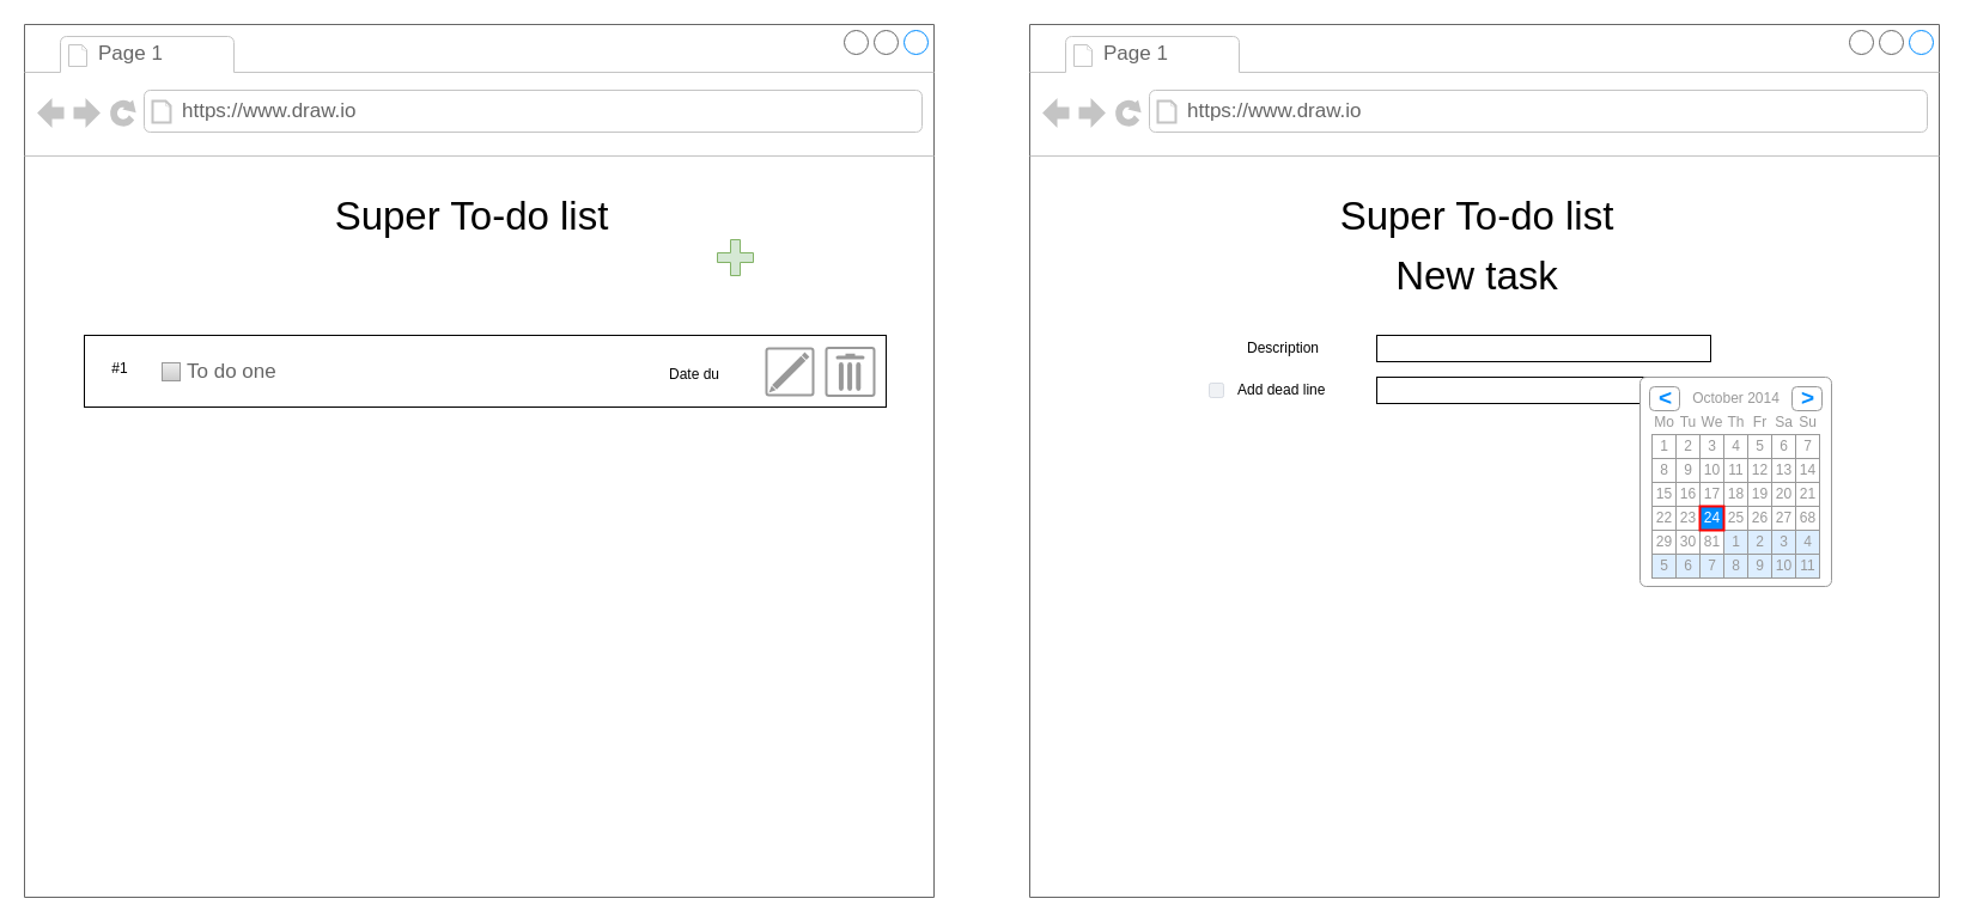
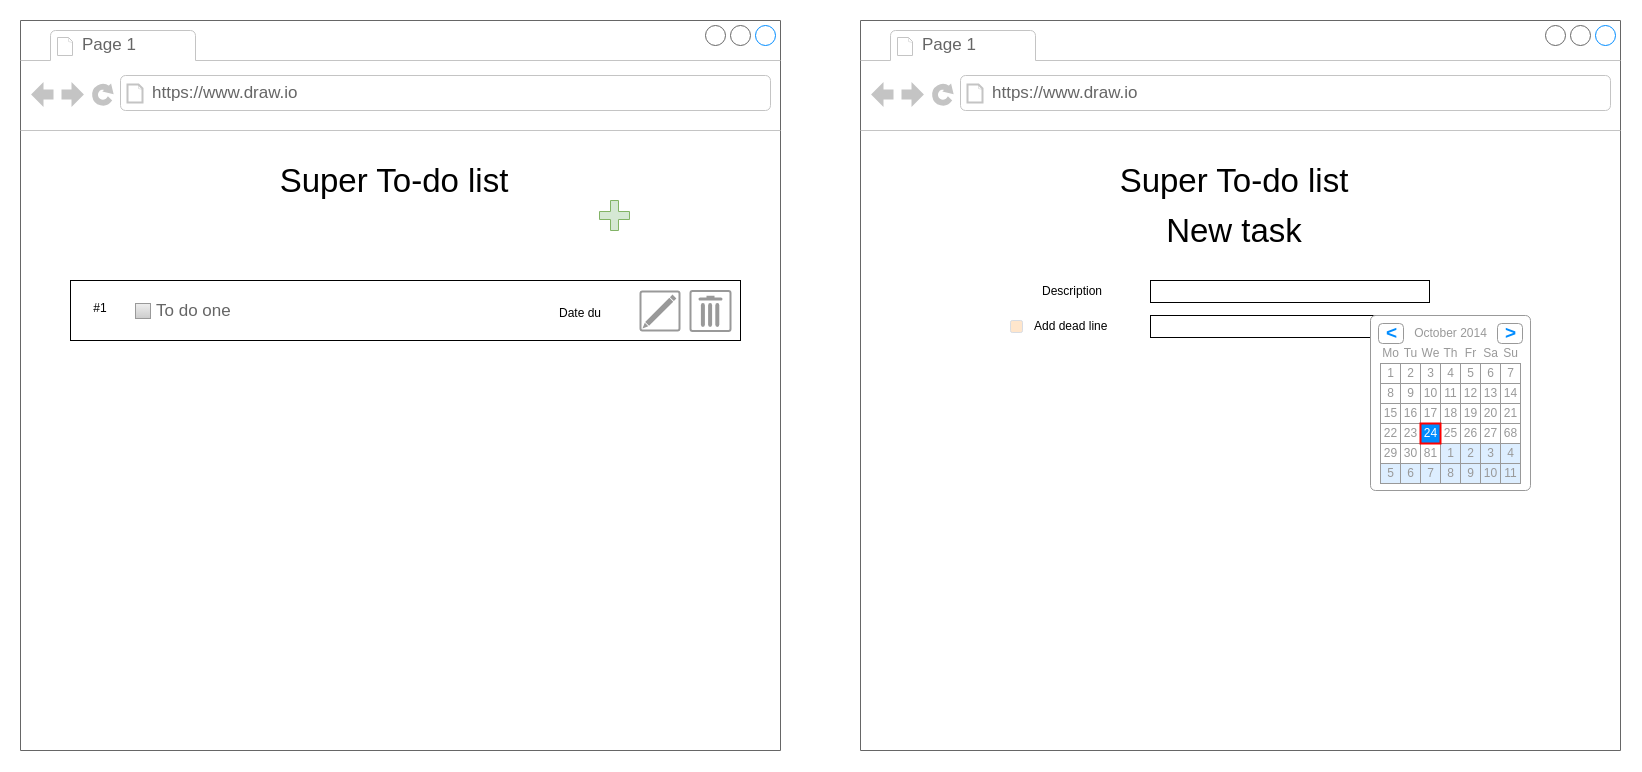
  <mxCell id="0" />
  <mxCell id="1" parent="0" />
  <mxCell id="2" value="" style="strokeWidth=1;shadow=0;dashed=0;align=center;html=1;shape=mxgraph.mockup.containers.browserWindow;rSize=0;strokeColor=#666666;strokeColor2=#008cff;strokeColor3=#c4c4c4;mainText=,;recursiveResize=0;" parent="1" vertex="1"><mxGeometry x="20" y="20" width="760" height="730" as="geometry" /></mxCell>
  <mxCell id="3" value="Page 1" style="strokeWidth=1;shadow=0;dashed=0;align=center;html=1;shape=mxgraph.mockup.containers.anchor;fontSize=17;fontColor=#666666;align=left;" parent="2" vertex="1"><mxGeometry x="60" y="12" width="110" height="26" as="geometry" /></mxCell>
  <mxCell id="4" value="https://www.draw.io" style="strokeWidth=1;shadow=0;dashed=0;align=center;html=1;shape=mxgraph.mockup.containers.anchor;rSize=0;fontSize=17;fontColor=#666666;align=left;" parent="2" vertex="1"><mxGeometry x="130" y="60" width="250" height="26" as="geometry" /></mxCell>
  <mxCell id="5" value="&lt;font style=&quot;font-size: 33px&quot;&gt;Super To-do list&lt;/font&gt;" style="text;html=1;strokeColor=none;fillColor=none;align=center;verticalAlign=middle;whiteSpace=wrap;rounded=0;" parent="2" vertex="1"><mxGeometry x="139" y="140" width="470" height="40" as="geometry" /></mxCell>
  <mxCell id="6" value="" style="shape=cross;whiteSpace=wrap;html=1;size=0.267;fillColor=#d5e8d4;strokeColor=#82b366;" parent="2" vertex="1"><mxGeometry x="579" y="180" width="30" height="30" as="geometry" /></mxCell>
  <mxCell id="7" value="" style="rounded=0;whiteSpace=wrap;html=1;" parent="2" vertex="1"><mxGeometry x="50" y="260" width="670" height="60" as="geometry" /></mxCell>
  <mxCell id="8" value="To do one" style="strokeWidth=1;shadow=0;dashed=0;align=center;html=1;shape=mxgraph.mockup.forms.rrect;rSize=0;fillColor=#eeeeee;strokeColor=#999999;gradientColor=#cccccc;align=left;spacingLeft=4;fontSize=17;fontColor=#666666;labelPosition=right;" parent="2" vertex="1"><mxGeometry x="115" y="283" width="15" height="15" as="geometry" /></mxCell>
  <mxCell id="9" value="" style="strokeColor=#999999;verticalLabelPosition=bottom;shadow=0;dashed=0;verticalAlign=top;strokeWidth=2;html=1;shape=mxgraph.mockup.misc.trashcanIcon;" parent="2" vertex="1"><mxGeometry x="670" y="270.5" width="40" height="40" as="geometry" /></mxCell>
  <mxCell id="10" value="" style="strokeColor=#999999;verticalLabelPosition=bottom;shadow=0;dashed=0;verticalAlign=top;strokeWidth=2;html=1;shape=mxgraph.mockup.misc.editIcon;" parent="2" vertex="1"><mxGeometry x="620" y="271" width="39" height="39" as="geometry" /></mxCell>
  <mxCell id="11" value="#1" style="text;html=1;strokeColor=none;fillColor=none;align=center;verticalAlign=middle;whiteSpace=wrap;rounded=0;" parent="2" vertex="1"><mxGeometry x="60" y="278" width="40" height="20" as="geometry" /></mxCell>
  <mxCell id="12" value="Date du" style="text;html=1;strokeColor=none;fillColor=none;align=center;verticalAlign=middle;whiteSpace=wrap;rounded=0;" parent="2" vertex="1"><mxGeometry x="530" y="283" width="60" height="20" as="geometry" /></mxCell>
  <mxCell id="13" value="" style="strokeWidth=1;shadow=0;dashed=0;align=left;html=1;shape=mxgraph.mockup.containers.browserWindow;rSize=0;strokeColor=#666666;strokeColor2=#008cff;strokeColor3=#c4c4c4;mainText=,;recursiveResize=0;" vertex="1" parent="1"><mxGeometry x="860" y="20" width="760" height="730" as="geometry" /></mxCell>
  <mxCell id="14" value="Page 1" style="strokeWidth=1;shadow=0;dashed=0;align=center;html=1;shape=mxgraph.mockup.containers.anchor;fontSize=17;fontColor=#666666;align=left;" vertex="1" parent="13"><mxGeometry x="60" y="12" width="110" height="26" as="geometry" /></mxCell>
  <mxCell id="15" value="https://www.draw.io" style="strokeWidth=1;shadow=0;dashed=0;align=center;html=1;shape=mxgraph.mockup.containers.anchor;rSize=0;fontSize=17;fontColor=#666666;align=left;" vertex="1" parent="13"><mxGeometry x="130" y="60" width="250" height="26" as="geometry" /></mxCell>
  <mxCell id="16" value="&lt;font style=&quot;font-size: 33px&quot;&gt;Super To-do list&lt;/font&gt;" style="text;html=1;strokeColor=none;fillColor=none;align=center;verticalAlign=middle;whiteSpace=wrap;rounded=0;" vertex="1" parent="13"><mxGeometry x="139" y="140" width="470" height="40" as="geometry" /></mxCell>
  <mxCell id="17" value="" style="rounded=0;whiteSpace=wrap;html=1;" vertex="1" parent="13"><mxGeometry x="290" y="260" width="279" height="22" as="geometry" /></mxCell>
  <mxCell id="18" value="&lt;font style=&quot;font-size: 33px&quot;&gt;New task&lt;/font&gt;" style="text;html=1;strokeColor=none;fillColor=none;align=center;verticalAlign=middle;whiteSpace=wrap;rounded=0;" vertex="1" parent="13"><mxGeometry x="139" y="190" width="470" height="40" as="geometry" /></mxCell>
  <mxCell id="19" value="Description" style="text;html=1;strokeColor=none;fillColor=none;align=left;verticalAlign=middle;whiteSpace=wrap;rounded=0;" vertex="1" parent="13"><mxGeometry x="180" y="261" width="90" height="20" as="geometry" /></mxCell>
  <mxCell id="20" value="" style="rounded=0;whiteSpace=wrap;html=1;" vertex="1" parent="13"><mxGeometry x="290" y="295" width="279" height="22" as="geometry" /></mxCell>
  <mxCell id="21" value="" style="strokeWidth=1;shadow=0;dashed=0;align=center;html=1;shape=mxgraph.mockup.forms.rrect;rSize=5;strokeColor=#999999;fillColor=#ffffff;" vertex="1" parent="13"><mxGeometry x="510" y="295" width="160" height="175" as="geometry" /></mxCell>
  <mxCell id="22" value="October 2014" style="strokeWidth=1;shadow=0;dashed=0;align=center;html=1;shape=mxgraph.mockup.forms.anchor;fontColor=#999999;" vertex="1" parent="21"><mxGeometry x="30" y="8" width="100" height="20" as="geometry" /></mxCell>
  <mxCell id="23" value="&lt;" style="strokeWidth=1;shadow=0;dashed=0;align=center;html=1;shape=mxgraph.mockup.forms.rrect;rSize=4;strokeColor=#999999;fontColor=#008cff;fontSize=19;fontStyle=1;" vertex="1" parent="21"><mxGeometry x="8" y="8" width="25" height="20" as="geometry" /></mxCell>
  <mxCell id="24" value="&gt;" style="strokeWidth=1;shadow=0;dashed=0;align=center;html=1;shape=mxgraph.mockup.forms.rrect;rSize=4;strokeColor=#999999;fontColor=#008cff;fontSize=19;fontStyle=1;" vertex="1" parent="21"><mxGeometry x="127" y="8" width="25" height="20" as="geometry" /></mxCell>
  <mxCell id="25" value="Mo" style="strokeWidth=1;shadow=0;dashed=0;align=center;html=1;shape=mxgraph.mockup.forms.anchor;fontColor=#999999;" vertex="1" parent="21"><mxGeometry x="10" y="28" width="20" height="20" as="geometry" /></mxCell>
  <mxCell id="26" value="Tu" style="strokeWidth=1;shadow=0;dashed=0;align=center;html=1;shape=mxgraph.mockup.forms.anchor;fontColor=#999999;" vertex="1" parent="21"><mxGeometry x="30" y="28" width="20" height="20" as="geometry" /></mxCell>
  <mxCell id="27" value="We" style="strokeWidth=1;shadow=0;dashed=0;align=center;html=1;shape=mxgraph.mockup.forms.anchor;fontColor=#999999;" vertex="1" parent="21"><mxGeometry x="50" y="28" width="20" height="20" as="geometry" /></mxCell>
  <mxCell id="28" value="Th" style="strokeWidth=1;shadow=0;dashed=0;align=center;html=1;shape=mxgraph.mockup.forms.anchor;fontColor=#999999;" vertex="1" parent="21"><mxGeometry x="70" y="28" width="20" height="20" as="geometry" /></mxCell>
  <mxCell id="29" value="Fr" style="strokeWidth=1;shadow=0;dashed=0;align=center;html=1;shape=mxgraph.mockup.forms.anchor;fontColor=#999999;" vertex="1" parent="21"><mxGeometry x="90" y="28" width="20" height="20" as="geometry" /></mxCell>
  <mxCell id="30" value="Sa" style="strokeWidth=1;shadow=0;dashed=0;align=center;html=1;shape=mxgraph.mockup.forms.anchor;fontColor=#999999;" vertex="1" parent="21"><mxGeometry x="110" y="28" width="20" height="20" as="geometry" /></mxCell>
  <mxCell id="31" value="Su" style="strokeWidth=1;shadow=0;dashed=0;align=center;html=1;shape=mxgraph.mockup.forms.anchor;fontColor=#999999;" vertex="1" parent="21"><mxGeometry x="130" y="28" width="20" height="20" as="geometry" /></mxCell>
  <mxCell id="32" value="1" style="strokeWidth=1;shadow=0;dashed=0;align=center;html=1;shape=mxgraph.mockup.forms.rrect;rSize=0;strokeColor=#999999;fontColor=#999999;" vertex="1" parent="21"><mxGeometry x="10" y="48" width="20" height="20" as="geometry" /></mxCell>
  <mxCell id="33" value="2" style="strokeWidth=1;shadow=0;dashed=0;align=center;html=1;shape=mxgraph.mockup.forms.rrect;rSize=0;strokeColor=#999999;fontColor=#999999;" vertex="1" parent="21"><mxGeometry x="30" y="48" width="20" height="20" as="geometry" /></mxCell>
  <mxCell id="34" value="3" style="strokeWidth=1;shadow=0;dashed=0;align=center;html=1;shape=mxgraph.mockup.forms.rrect;rSize=0;strokeColor=#999999;fontColor=#999999;" vertex="1" parent="21"><mxGeometry x="50" y="48" width="20" height="20" as="geometry" /></mxCell>
  <mxCell id="35" value="4" style="strokeWidth=1;shadow=0;dashed=0;align=center;html=1;shape=mxgraph.mockup.forms.rrect;rSize=0;strokeColor=#999999;fontColor=#999999;" vertex="1" parent="21"><mxGeometry x="70" y="48" width="20" height="20" as="geometry" /></mxCell>
  <mxCell id="36" value="5" style="strokeWidth=1;shadow=0;dashed=0;align=center;html=1;shape=mxgraph.mockup.forms.rrect;rSize=0;strokeColor=#999999;fontColor=#999999;" vertex="1" parent="21"><mxGeometry x="90" y="48" width="20" height="20" as="geometry" /></mxCell>
  <mxCell id="37" value="6" style="strokeWidth=1;shadow=0;dashed=0;align=center;html=1;shape=mxgraph.mockup.forms.rrect;rSize=0;strokeColor=#999999;fontColor=#999999;" vertex="1" parent="21"><mxGeometry x="110" y="48" width="20" height="20" as="geometry" /></mxCell>
  <mxCell id="38" value="7" style="strokeWidth=1;shadow=0;dashed=0;align=center;html=1;shape=mxgraph.mockup.forms.rrect;rSize=0;strokeColor=#999999;fontColor=#999999;" vertex="1" parent="21"><mxGeometry x="130" y="48" width="20" height="20" as="geometry" /></mxCell>
  <mxCell id="39" value="8" style="strokeWidth=1;shadow=0;dashed=0;align=center;html=1;shape=mxgraph.mockup.forms.rrect;rSize=0;strokeColor=#999999;fontColor=#999999;" vertex="1" parent="21"><mxGeometry x="10" y="68" width="20" height="20" as="geometry" /></mxCell>
  <mxCell id="40" value="9" style="strokeWidth=1;shadow=0;dashed=0;align=center;html=1;shape=mxgraph.mockup.forms.rrect;rSize=0;strokeColor=#999999;fontColor=#999999;" vertex="1" parent="21"><mxGeometry x="30" y="68" width="20" height="20" as="geometry" /></mxCell>
  <mxCell id="41" value="10" style="strokeWidth=1;shadow=0;dashed=0;align=center;html=1;shape=mxgraph.mockup.forms.rrect;rSize=0;strokeColor=#999999;fontColor=#999999;" vertex="1" parent="21"><mxGeometry x="50" y="68" width="20" height="20" as="geometry" /></mxCell>
  <mxCell id="42" value="11" style="strokeWidth=1;shadow=0;dashed=0;align=center;html=1;shape=mxgraph.mockup.forms.rrect;rSize=0;strokeColor=#999999;fontColor=#999999;" vertex="1" parent="21"><mxGeometry x="70" y="68" width="20" height="20" as="geometry" /></mxCell>
  <mxCell id="43" value="12" style="strokeWidth=1;shadow=0;dashed=0;align=center;html=1;shape=mxgraph.mockup.forms.rrect;rSize=0;strokeColor=#999999;fontColor=#999999;" vertex="1" parent="21"><mxGeometry x="90" y="68" width="20" height="20" as="geometry" /></mxCell>
  <mxCell id="44" value="13" style="strokeWidth=1;shadow=0;dashed=0;align=center;html=1;shape=mxgraph.mockup.forms.rrect;rSize=0;strokeColor=#999999;fontColor=#999999;" vertex="1" parent="21"><mxGeometry x="110" y="68" width="20" height="20" as="geometry" /></mxCell>
  <mxCell id="45" value="14" style="strokeWidth=1;shadow=0;dashed=0;align=center;html=1;shape=mxgraph.mockup.forms.rrect;rSize=0;strokeColor=#999999;fontColor=#999999;" vertex="1" parent="21"><mxGeometry x="130" y="68" width="20" height="20" as="geometry" /></mxCell>
  <mxCell id="46" value="15" style="strokeWidth=1;shadow=0;dashed=0;align=center;html=1;shape=mxgraph.mockup.forms.rrect;rSize=0;strokeColor=#999999;fontColor=#999999;" vertex="1" parent="21"><mxGeometry x="10" y="88" width="20" height="20" as="geometry" /></mxCell>
  <mxCell id="47" value="16" style="strokeWidth=1;shadow=0;dashed=0;align=center;html=1;shape=mxgraph.mockup.forms.rrect;rSize=0;strokeColor=#999999;fontColor=#999999;" vertex="1" parent="21"><mxGeometry x="30" y="88" width="20" height="20" as="geometry" /></mxCell>
  <mxCell id="48" value="17" style="strokeWidth=1;shadow=0;dashed=0;align=center;html=1;shape=mxgraph.mockup.forms.rrect;rSize=0;strokeColor=#999999;fontColor=#999999;" vertex="1" parent="21"><mxGeometry x="50" y="88" width="20" height="20" as="geometry" /></mxCell>
  <mxCell id="49" value="18" style="strokeWidth=1;shadow=0;dashed=0;align=center;html=1;shape=mxgraph.mockup.forms.rrect;rSize=0;strokeColor=#999999;fontColor=#999999;" vertex="1" parent="21"><mxGeometry x="70" y="88" width="20" height="20" as="geometry" /></mxCell>
  <mxCell id="50" value="19" style="strokeWidth=1;shadow=0;dashed=0;align=center;html=1;shape=mxgraph.mockup.forms.rrect;rSize=0;strokeColor=#999999;fontColor=#999999;" vertex="1" parent="21"><mxGeometry x="90" y="88" width="20" height="20" as="geometry" /></mxCell>
  <mxCell id="51" value="20" style="strokeWidth=1;shadow=0;dashed=0;align=center;html=1;shape=mxgraph.mockup.forms.rrect;rSize=0;strokeColor=#999999;fontColor=#999999;" vertex="1" parent="21"><mxGeometry x="110" y="88" width="20" height="20" as="geometry" /></mxCell>
  <mxCell id="52" value="21" style="strokeWidth=1;shadow=0;dashed=0;align=center;html=1;shape=mxgraph.mockup.forms.rrect;rSize=0;strokeColor=#999999;fontColor=#999999;" vertex="1" parent="21"><mxGeometry x="130" y="88" width="20" height="20" as="geometry" /></mxCell>
  <mxCell id="53" value="22" style="strokeWidth=1;shadow=0;dashed=0;align=center;html=1;shape=mxgraph.mockup.forms.rrect;rSize=0;strokeColor=#999999;fontColor=#999999;" vertex="1" parent="21"><mxGeometry x="10" y="108" width="20" height="20" as="geometry" /></mxCell>
  <mxCell id="54" value="23" style="strokeWidth=1;shadow=0;dashed=0;align=center;html=1;shape=mxgraph.mockup.forms.rrect;rSize=0;strokeColor=#999999;fontColor=#999999;" vertex="1" parent="21"><mxGeometry x="30" y="108" width="20" height="20" as="geometry" /></mxCell>
  <mxCell id="55" value="25" style="strokeWidth=1;shadow=0;dashed=0;align=center;html=1;shape=mxgraph.mockup.forms.rrect;rSize=0;strokeColor=#999999;fontColor=#999999;" vertex="1" parent="21"><mxGeometry x="70" y="108" width="20" height="20" as="geometry" /></mxCell>
  <mxCell id="56" value="26" style="strokeWidth=1;shadow=0;dashed=0;align=center;html=1;shape=mxgraph.mockup.forms.rrect;rSize=0;strokeColor=#999999;fontColor=#999999;" vertex="1" parent="21"><mxGeometry x="90" y="108" width="20" height="20" as="geometry" /></mxCell>
  <mxCell id="57" value="27" style="strokeWidth=1;shadow=0;dashed=0;align=center;html=1;shape=mxgraph.mockup.forms.rrect;rSize=0;strokeColor=#999999;fontColor=#999999;" vertex="1" parent="21"><mxGeometry x="110" y="108" width="20" height="20" as="geometry" /></mxCell>
  <mxCell id="58" value="68" style="strokeWidth=1;shadow=0;dashed=0;align=center;html=1;shape=mxgraph.mockup.forms.rrect;rSize=0;strokeColor=#999999;fontColor=#999999;" vertex="1" parent="21"><mxGeometry x="130" y="108" width="20" height="20" as="geometry" /></mxCell>
  <mxCell id="59" value="29" style="strokeWidth=1;shadow=0;dashed=0;align=center;html=1;shape=mxgraph.mockup.forms.rrect;rSize=0;strokeColor=#999999;fontColor=#999999;" vertex="1" parent="21"><mxGeometry x="10" y="128" width="20" height="20" as="geometry" /></mxCell>
  <mxCell id="60" value="30" style="strokeWidth=1;shadow=0;dashed=0;align=center;html=1;shape=mxgraph.mockup.forms.rrect;rSize=0;strokeColor=#999999;fontColor=#999999;" vertex="1" parent="21"><mxGeometry x="30" y="128" width="20" height="20" as="geometry" /></mxCell>
  <mxCell id="61" value="81" style="strokeWidth=1;shadow=0;dashed=0;align=center;html=1;shape=mxgraph.mockup.forms.rrect;rSize=0;strokeColor=#999999;fontColor=#999999;" vertex="1" parent="21"><mxGeometry x="50" y="128" width="20" height="20" as="geometry" /></mxCell>
  <mxCell id="62" value="1" style="strokeWidth=1;shadow=0;dashed=0;align=center;html=1;shape=mxgraph.mockup.forms.rrect;rSize=0;strokeColor=#999999;fontColor=#999999;fillColor=#ddeeff;" vertex="1" parent="21"><mxGeometry x="70" y="128" width="20" height="20" as="geometry" /></mxCell>
  <mxCell id="63" value="2" style="strokeWidth=1;shadow=0;dashed=0;align=center;html=1;shape=mxgraph.mockup.forms.rrect;rSize=0;strokeColor=#999999;fontColor=#999999;fillColor=#ddeeff;" vertex="1" parent="21"><mxGeometry x="90" y="128" width="20" height="20" as="geometry" /></mxCell>
  <mxCell id="64" value="3" style="strokeWidth=1;shadow=0;dashed=0;align=center;html=1;shape=mxgraph.mockup.forms.rrect;rSize=0;strokeColor=#999999;fontColor=#999999;fillColor=#ddeeff;" vertex="1" parent="21"><mxGeometry x="110" y="128" width="20" height="20" as="geometry" /></mxCell>
  <mxCell id="65" value="4" style="strokeWidth=1;shadow=0;dashed=0;align=center;html=1;shape=mxgraph.mockup.forms.rrect;rSize=0;strokeColor=#999999;fontColor=#999999;fillColor=#ddeeff;" vertex="1" parent="21"><mxGeometry x="130" y="128" width="20" height="20" as="geometry" /></mxCell>
  <mxCell id="66" value="5" style="strokeWidth=1;shadow=0;dashed=0;align=center;html=1;shape=mxgraph.mockup.forms.rrect;rSize=0;strokeColor=#999999;fontColor=#999999;fillColor=#ddeeff;" vertex="1" parent="21"><mxGeometry x="10" y="148" width="20" height="20" as="geometry" /></mxCell>
  <mxCell id="67" value="6" style="strokeWidth=1;shadow=0;dashed=0;align=center;html=1;shape=mxgraph.mockup.forms.rrect;rSize=0;strokeColor=#999999;fontColor=#999999;fillColor=#ddeeff;" vertex="1" parent="21"><mxGeometry x="30" y="148" width="20" height="20" as="geometry" /></mxCell>
  <mxCell id="68" value="7" style="strokeWidth=1;shadow=0;dashed=0;align=center;html=1;shape=mxgraph.mockup.forms.rrect;rSize=0;strokeColor=#999999;fontColor=#999999;fillColor=#ddeeff;" vertex="1" parent="21"><mxGeometry x="50" y="148" width="20" height="20" as="geometry" /></mxCell>
  <mxCell id="69" value="8" style="strokeWidth=1;shadow=0;dashed=0;align=center;html=1;shape=mxgraph.mockup.forms.rrect;rSize=0;strokeColor=#999999;fontColor=#999999;fillColor=#ddeeff;" vertex="1" parent="21"><mxGeometry x="70" y="148" width="20" height="20" as="geometry" /></mxCell>
  <mxCell id="70" value="9" style="strokeWidth=1;shadow=0;dashed=0;align=center;html=1;shape=mxgraph.mockup.forms.rrect;rSize=0;strokeColor=#999999;fontColor=#999999;fillColor=#ddeeff;" vertex="1" parent="21"><mxGeometry x="90" y="148" width="20" height="20" as="geometry" /></mxCell>
  <mxCell id="71" value="10" style="strokeWidth=1;shadow=0;dashed=0;align=center;html=1;shape=mxgraph.mockup.forms.rrect;rSize=0;strokeColor=#999999;fontColor=#999999;fillColor=#ddeeff;" vertex="1" parent="21"><mxGeometry x="110" y="148" width="20" height="20" as="geometry" /></mxCell>
  <mxCell id="72" value="11" style="strokeWidth=1;shadow=0;dashed=0;align=center;html=1;shape=mxgraph.mockup.forms.rrect;rSize=0;strokeColor=#999999;fontColor=#999999;fillColor=#ddeeff;" vertex="1" parent="21"><mxGeometry x="130" y="148" width="20" height="20" as="geometry" /></mxCell>
  <mxCell id="73" value="24" style="strokeWidth=1;shadow=0;dashed=0;align=center;html=1;shape=mxgraph.mockup.forms.rrect;rSize=0;strokeColor=#ff0000;fontColor=#ffffff;strokeWidth=2;fillColor=#008cff;" vertex="1" parent="21"><mxGeometry x="50" y="108" width="20" height="20" as="geometry" /></mxCell>
- <mxCell id="74" value="Add dead line" style="rounded=1;fillColor=#F0F2F5;strokeColor=#D8DCE3;align=left;verticalAlign=middle;fontStyle=0;fontSize=12;labelPosition=right;verticalLabelPosition=middle;spacingLeft=10;html=1;shadow=0;dashed=0" vertex="1" parent="13"><mxGeometry x="150" y="300" width="12" height="12" as="geometry" /></mxCell>
+ <mxCell id="74" value="Add dead line" style="rounded=1;fillColor=#ffe6cc;strokeColor=#D8DCE3;align=left;verticalAlign=middle;fontStyle=0;fontSize=12;labelPosition=right;verticalLabelPosition=middle;spacingLeft=10;html=1;shadow=0;dashed=0;" vertex="1" parent="13"><mxGeometry x="150" y="300" width="12" height="12" as="geometry" /></mxCell>
